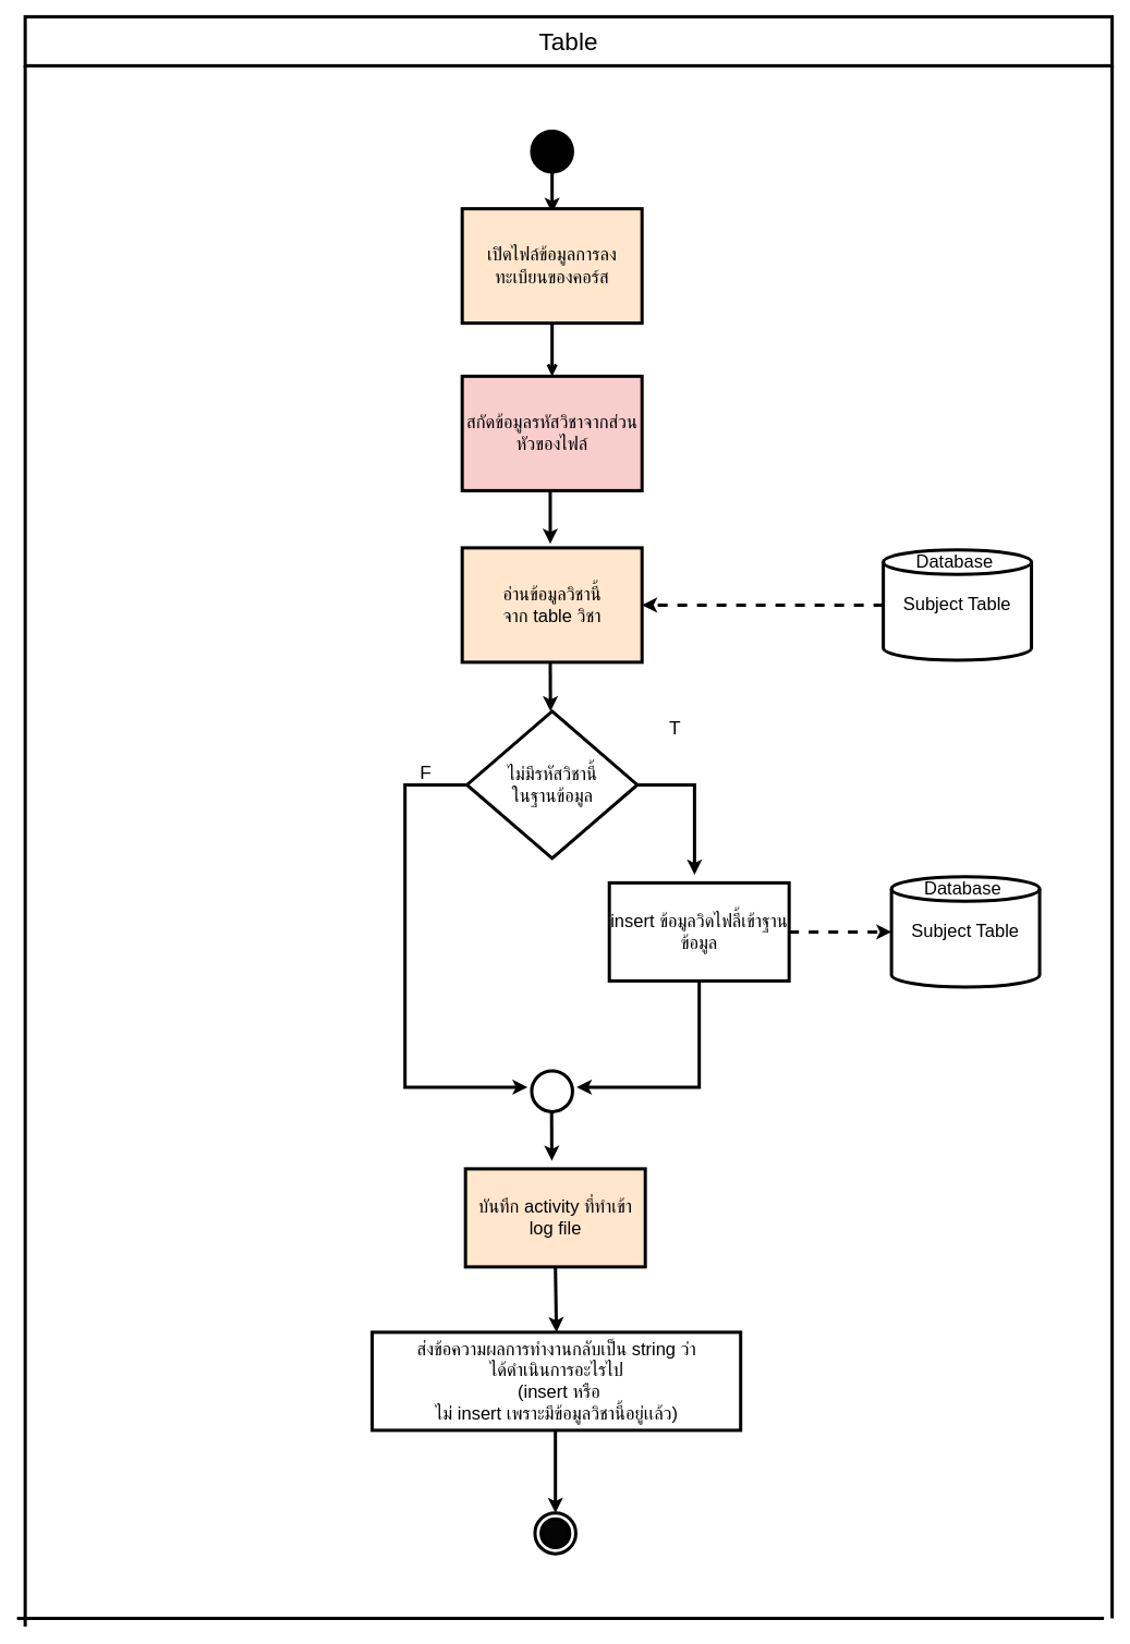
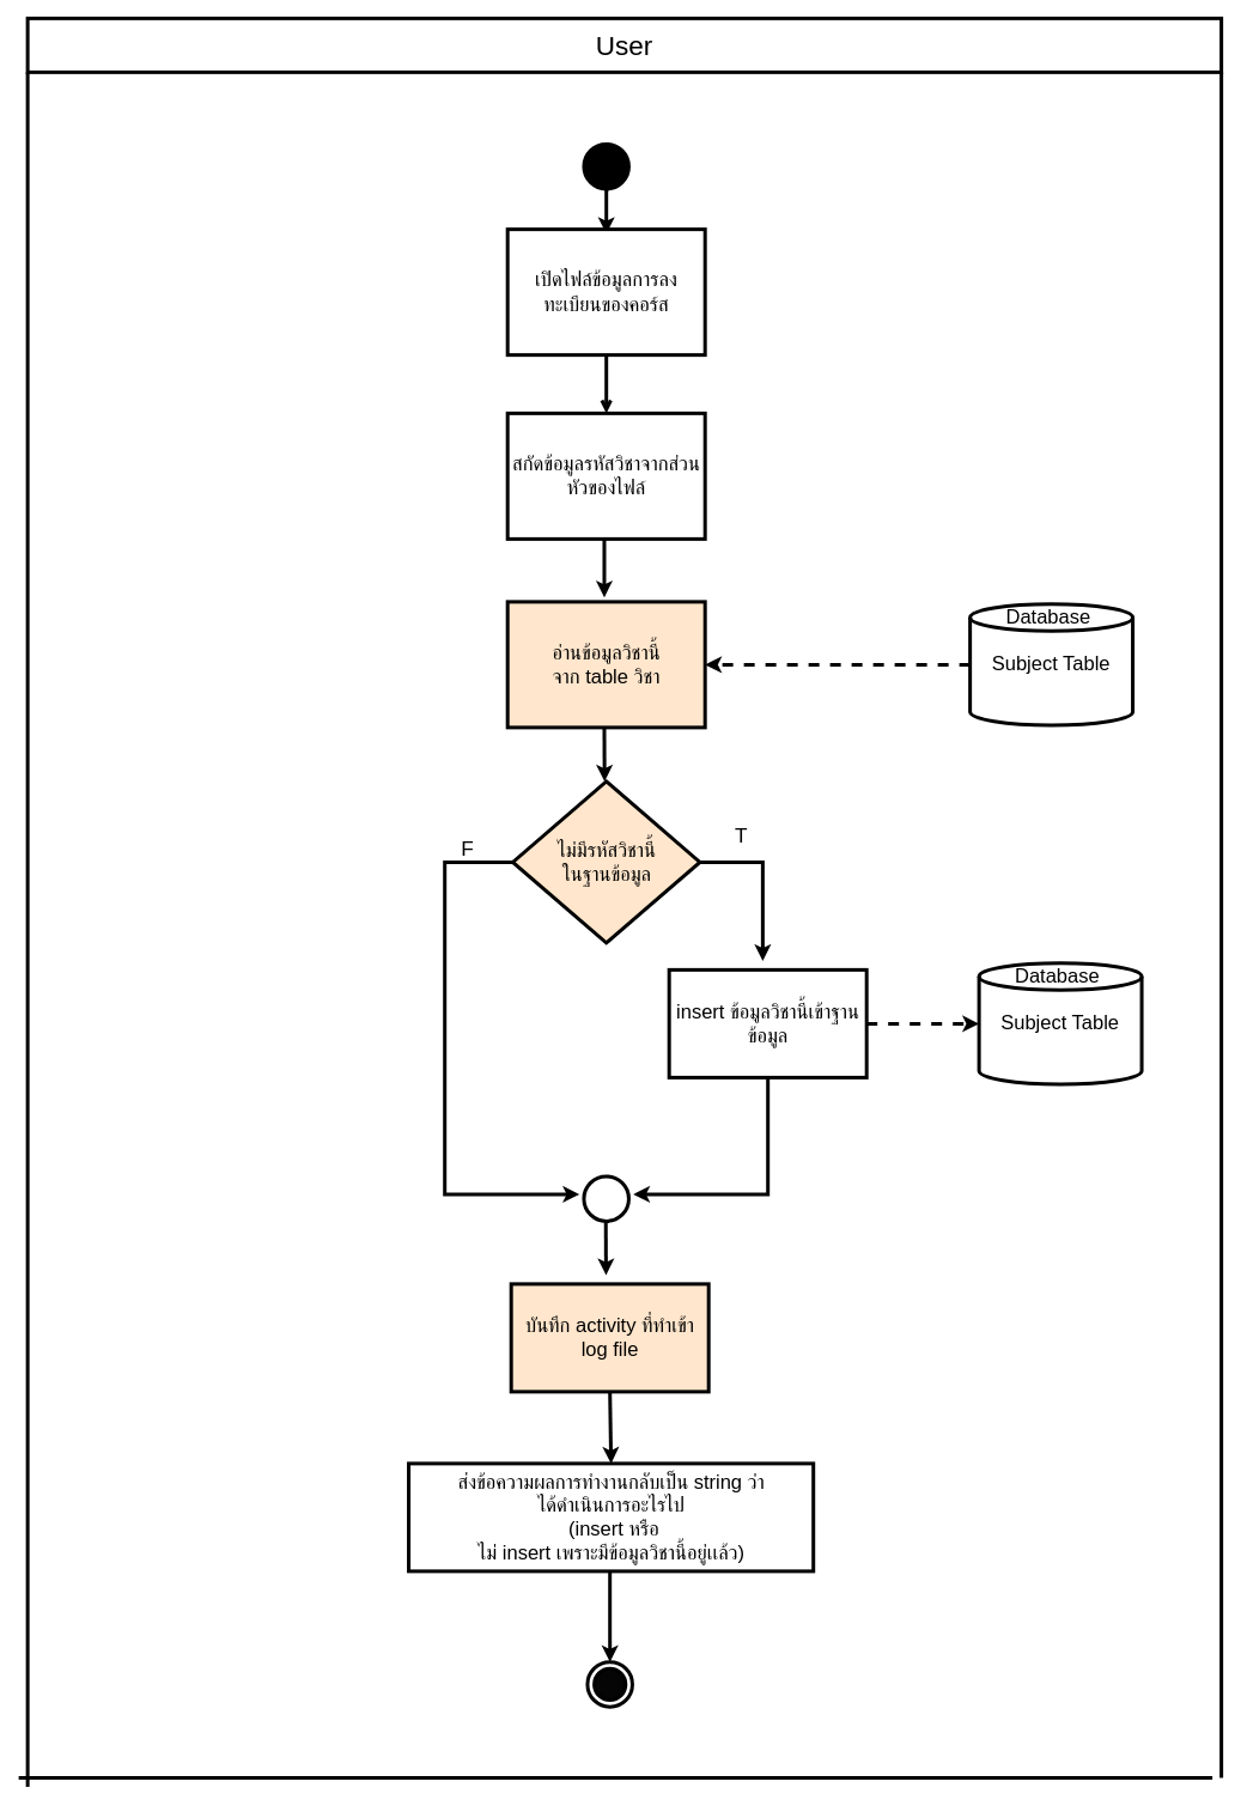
  <mxCell id="0" />
  <mxCell id="1" parent="0" />
- <mxCell id="2" value="&lt;font style=&quot;font-size: 30px;&quot;&gt;Table&lt;/font&gt;" style="rounded=0;whiteSpace=wrap;html=1;strokeWidth=4;" parent="1" vertex="1"><mxGeometry x="30" y="20" width="1330" height="60" as="geometry" /></mxCell>
+ <mxCell id="2" value="&lt;font style=&quot;font-size: 30px;&quot;&gt;User&lt;/font&gt;" style="rounded=0;whiteSpace=wrap;html=1;strokeWidth=4;" parent="1" vertex="1"><mxGeometry x="30" y="20" width="1330" height="60" as="geometry" /></mxCell>
  <mxCell id="3" value="" style="endArrow=none;html=1;rounded=0;entryX=0;entryY=1;entryDx=0;entryDy=0;strokeWidth=4;" parent="1" edge="1"><mxGeometry width="50" height="50" relative="1" as="geometry"><mxPoint x="30" y="1990" as="sourcePoint" /><mxPoint x="30" y="80" as="targetPoint" /></mxGeometry></mxCell>
  <mxCell id="4" value="" style="endArrow=none;html=1;rounded=0;entryX=0;entryY=1;entryDx=0;entryDy=0;strokeWidth=4;" parent="1" edge="1"><mxGeometry width="50" height="50" relative="1" as="geometry"><mxPoint x="1360" y="1980" as="sourcePoint" /><mxPoint x="1360" y="80" as="targetPoint" /></mxGeometry></mxCell>
  <mxCell id="5" value="" style="ellipse;whiteSpace=wrap;html=1;aspect=fixed;fillColor=#000000;strokeWidth=4;" parent="1" vertex="1"><mxGeometry x="649.75" y="160" width="50" height="50" as="geometry" /></mxCell>
  <mxCell id="6" value="" style="endArrow=classic;html=1;rounded=0;exitX=0.5;exitY=1;exitDx=0;exitDy=0;strokeWidth=4;" parent="1" source="5" edge="1"><mxGeometry width="50" height="50" relative="1" as="geometry"><mxPoint x="689.75" y="390" as="sourcePoint" /><mxPoint x="674.75" y="260" as="targetPoint" /></mxGeometry></mxCell>
  <mxCell id="7" value="" style="endArrow=open;html=1;rounded=0;exitX=0.5;exitY=1;exitDx=0;exitDy=0;entryX=0.5;entryY=0;entryDx=0;entryDy=0;strokeWidth=4;" parent="1" source="8" target="9" edge="1"><mxGeometry width="50" height="50" relative="1" as="geometry"><mxPoint x="754.75" y="430" as="sourcePoint" /><mxPoint x="774.75" y="520" as="targetPoint" /></mxGeometry></mxCell>
- <mxCell id="8" value="&lt;span style=&quot;font-size: 22px;&quot;&gt;เปิดไฟล์ข้อมูลการลงทะเบียนของคอร์ส&lt;/span&gt;" style="rounded=0;whiteSpace=wrap;html=1;strokeWidth=4;fillColor=#ffe6cc;" parent="1" vertex="1"><mxGeometry x="564.75" y="255" width="220" height="140" as="geometry" /></mxCell>
- <mxCell id="9" value="&lt;span style=&quot;font-size: 22px;&quot;&gt;สกัดข้อมูลรหัสวิชาจากส่วนหัวของไฟล์&lt;/span&gt;" style="rounded=0;whiteSpace=wrap;html=1;strokeWidth=4;fillColor=#f8cecc;" parent="1" vertex="1"><mxGeometry x="564.75" y="460" width="220" height="140" as="geometry" /></mxCell>
+ <mxCell id="8" value="&lt;span style=&quot;font-size: 22px;&quot;&gt;เปิดไฟล์ข้อมูลการลงทะเบียนของคอร์ส&lt;/span&gt;" style="rounded=0;whiteSpace=wrap;html=1;strokeWidth=4;" parent="1" vertex="1"><mxGeometry x="564.75" y="255" width="220" height="140" as="geometry" /></mxCell>
+ <mxCell id="9" value="&lt;span style=&quot;font-size: 22px;&quot;&gt;สกัดข้อมูลรหัสวิชาจากส่วนหัวของไฟล์&lt;/span&gt;" style="rounded=0;whiteSpace=wrap;html=1;strokeWidth=4;" parent="1" vertex="1"><mxGeometry x="564.75" y="460" width="220" height="140" as="geometry" /></mxCell>
  <mxCell id="10" value="&lt;span style=&quot;font-size: 22px;&quot;&gt;ส่งข้อความผลการทำงานกลับเป็น string ว่า&lt;br&gt;ได้ดำเนินการอะไรไป&lt;br&gt;&amp;nbsp;(insert หรือ&lt;br&gt;ไม่ insert เพราะมีข้อมูลวิชานี้อยู่เเล้ว)&lt;br&gt;&lt;/span&gt;" style="rounded=0;whiteSpace=wrap;html=1;strokeWidth=4;" parent="1" vertex="1"><mxGeometry x="454.56" y="1630" width="450.87" height="120" as="geometry" /></mxCell>
  <mxCell id="11" value="" style="endArrow=classic;html=1;rounded=0;exitX=0;exitY=0.5;exitDx=0;exitDy=0;strokeWidth=4;" parent="1" edge="1"><mxGeometry width="50" height="50" relative="1" as="geometry"><mxPoint x="570.5" y="960" as="sourcePoint" /><mxPoint x="644.75" y="1330" as="targetPoint" /><Array as="points"><mxPoint x="494.75" y="960" /><mxPoint x="494.75" y="1330" /></Array></mxGeometry></mxCell>
  <mxCell id="12" value="" style="endArrow=classic;html=1;rounded=0;exitX=1;exitY=0.5;exitDx=0;exitDy=0;strokeWidth=4;" parent="1" edge="1"><mxGeometry width="50" height="50" relative="1" as="geometry"><mxPoint x="779" y="960" as="sourcePoint" /><mxPoint x="849" y="1070" as="targetPoint" /><Array as="points"><mxPoint x="849" y="960" /></Array></mxGeometry></mxCell>
  <mxCell id="13" value="" style="endArrow=none;html=1;rounded=0;strokeWidth=4;" parent="1" edge="1"><mxGeometry width="50" height="50" relative="1" as="geometry"><mxPoint x="20" y="1980" as="sourcePoint" /><mxPoint x="1350" y="1980" as="targetPoint" /></mxGeometry></mxCell>
  <mxCell id="14" value="&lt;span style=&quot;font-size: 22px;&quot;&gt;อ่านข้อมูลวิชานี้&lt;br&gt;จาก table วิชา&lt;br&gt;&lt;/span&gt;" style="rounded=0;whiteSpace=wrap;html=1;strokeWidth=4;fillColor=#ffe6cc;" parent="1" vertex="1"><mxGeometry x="564.75" y="670" width="220" height="140" as="geometry" /></mxCell>
  <mxCell id="15" value="" style="endArrow=classic;html=1;rounded=0;entryX=1;entryY=0.5;entryDx=0;entryDy=0;dashed=1;exitX=0;exitY=0.5;exitDx=0;exitDy=0;exitPerimeter=0;strokeWidth=4;" parent="1" source="30" target="14" edge="1"><mxGeometry width="50" height="50" relative="1" as="geometry"><mxPoint x="930" y="780" as="sourcePoint" /><mxPoint x="956.75" y="740" as="targetPoint" /></mxGeometry></mxCell>
- <mxCell id="16" value="&lt;span style=&quot;font-size: 22px;&quot;&gt;insert ข้อมูลวิดไฟลี้เข้าฐานข้อมูล&lt;/span&gt;" style="rounded=0;whiteSpace=wrap;html=1;strokeWidth=4;" parent="1" vertex="1"><mxGeometry x="744.75" y="1080" width="220" height="120" as="geometry" /></mxCell>
- <mxCell id="17" value="&lt;font style=&quot;font-size: 22px;&quot;&gt;ไม่มีรหัสวิชานี้&lt;br&gt;ในฐานข้อมูล&lt;/font&gt;" style="rhombus;whiteSpace=wrap;html=1;strokeWidth=4;" parent="1" vertex="1"><mxGeometry x="570.5" y="870" width="208.5" height="180" as="geometry" /></mxCell>
+ <mxCell id="16" value="&lt;span style=&quot;font-size: 22px;&quot;&gt;insert ข้อมูลวิชานี้เข้าฐานข้อมูล&lt;/span&gt;" style="rounded=0;whiteSpace=wrap;html=1;strokeWidth=4;" parent="1" vertex="1"><mxGeometry x="744.75" y="1080" width="220" height="120" as="geometry" /></mxCell>
+ <mxCell id="17" value="&lt;font style=&quot;font-size: 22px;&quot;&gt;ไม่มีรหัสวิชานี้&lt;br&gt;ในฐานข้อมูล&lt;/font&gt;" style="rhombus;whiteSpace=wrap;html=1;strokeWidth=4;fillColor=#ffe6cc;" parent="1" vertex="1"><mxGeometry x="570.5" y="870" width="208.5" height="180" as="geometry" /></mxCell>
  <mxCell id="18" value="&lt;font style=&quot;font-size: 23px;&quot;&gt;F&lt;/font&gt;" style="text;html=1;align=center;verticalAlign=middle;resizable=0;points=[];autosize=1;strokeColor=none;fillColor=none;strokeWidth=4;" parent="1" vertex="1"><mxGeometry x="499.75" y="925" width="40" height="40" as="geometry" /></mxCell>
- <mxCell id="19" value="&lt;font style=&quot;font-size: 23px;&quot;&gt;T&lt;/font&gt;" style="text;html=1;align=center;verticalAlign=middle;resizable=0;points=[];autosize=1;strokeColor=none;fillColor=none;strokeWidth=4;" parent="1" vertex="1"><mxGeometry x="804.75" y="870" width="40" height="40" as="geometry" /></mxCell>
+ <mxCell id="19" value="&lt;font style=&quot;font-size: 23px;&quot;&gt;T&lt;/font&gt;" style="text;html=1;align=center;verticalAlign=middle;resizable=0;points=[];autosize=1;strokeColor=none;fillColor=none;strokeWidth=4;" parent="1" vertex="1"><mxGeometry x="804.75" y="910" width="40" height="40" as="geometry" /></mxCell>
  <mxCell id="20" value="&lt;font style=&quot;font-size: 22px;&quot;&gt;บันทึก activity ที่ทำเข้า&lt;br&gt;log file&lt;br&gt;&lt;/font&gt;" style="rounded=0;whiteSpace=wrap;html=1;strokeWidth=4;fillColor=#ffe6cc;" parent="1" vertex="1"><mxGeometry x="568.75" y="1430" width="220" height="120" as="geometry" /></mxCell>
  <mxCell id="21" value="" style="endArrow=classic;html=1;rounded=0;exitX=0.5;exitY=1;exitDx=0;exitDy=0;entryX=0.5;entryY=0;entryDx=0;entryDy=0;strokeWidth=4;" parent="1" edge="1"><mxGeometry width="50" height="50" relative="1" as="geometry"><mxPoint x="672.48" y="600" as="sourcePoint" /><mxPoint x="672.48" y="665" as="targetPoint" /></mxGeometry></mxCell>
  <mxCell id="22" value="" style="endArrow=classic;html=1;rounded=0;exitX=0.5;exitY=1;exitDx=0;exitDy=0;strokeWidth=4;" parent="1" edge="1"><mxGeometry width="50" height="50" relative="1" as="geometry"><mxPoint x="672.48" y="810" as="sourcePoint" /><mxPoint x="672.75" y="870" as="targetPoint" /></mxGeometry></mxCell>
  <mxCell id="23" value="" style="ellipse;whiteSpace=wrap;html=1;aspect=fixed;strokeWidth=4;" parent="1" vertex="1"><mxGeometry x="649.75" y="1310" width="50" height="50" as="geometry" /></mxCell>
  <mxCell id="24" value="" style="endArrow=classic;html=1;rounded=0;exitX=0.5;exitY=1;exitDx=0;exitDy=0;strokeWidth=4;" parent="1" source="16" edge="1"><mxGeometry width="50" height="50" relative="1" as="geometry"><mxPoint x="823.61" y="1250" as="sourcePoint" /><mxPoint x="704.75" y="1330" as="targetPoint" /><Array as="points"><mxPoint x="854.75" y="1330" /></Array></mxGeometry></mxCell>
  <mxCell id="25" value="" style="endArrow=classic;html=1;rounded=0;exitX=0.5;exitY=1;exitDx=0;exitDy=0;strokeWidth=4;" parent="1" edge="1"><mxGeometry width="50" height="50" relative="1" as="geometry"><mxPoint x="674.13" y="1360" as="sourcePoint" /><mxPoint x="674.4" y="1420" as="targetPoint" /></mxGeometry></mxCell>
  <mxCell id="26" value="" style="endArrow=classic;html=1;rounded=0;exitX=0.5;exitY=1;exitDx=0;exitDy=0;entryX=0.5;entryY=0;entryDx=0;entryDy=0;strokeWidth=4;" parent="1" source="20" target="10" edge="1"><mxGeometry width="50" height="50" relative="1" as="geometry"><mxPoint x="674.16" y="1560" as="sourcePoint" /><mxPoint x="674.43" y="1620" as="targetPoint" /></mxGeometry></mxCell>
  <mxCell id="27" value="" style="ellipse;whiteSpace=wrap;html=1;aspect=fixed;strokeWidth=4;" parent="1" vertex="1"><mxGeometry x="653.75" y="1851" width="50" height="50" as="geometry" /></mxCell>
  <mxCell id="28" value="" style="ellipse;whiteSpace=wrap;html=1;aspect=fixed;fillColor=#050505;strokeWidth=4;" parent="1" vertex="1"><mxGeometry x="661.25" y="1858.5" width="35" height="35" as="geometry" /></mxCell>
  <mxCell id="29" value="" style="endArrow=classic;html=1;rounded=0;exitX=0.5;exitY=1;exitDx=0;exitDy=0;entryX=0.5;entryY=0;entryDx=0;entryDy=0;strokeWidth=4;" parent="1" edge="1"><mxGeometry width="50" height="50" relative="1" as="geometry"><mxPoint x="678.75" y="1750" as="sourcePoint" /><mxPoint x="678.75" y="1851" as="targetPoint" /></mxGeometry></mxCell>
  <mxCell id="30" value="&lt;font style=&quot;font-size: 22px;&quot;&gt;&lt;font style=&quot;font-size: 22px;&quot;&gt;Database&amp;nbsp;&lt;br&gt;&lt;br&gt;Subject Table&lt;br&gt;&lt;br&gt;&lt;br style=&quot;border-color: var(--border-color);&quot;&gt;&lt;br&gt;&lt;/font&gt;&lt;/font&gt;" style="shape=cylinder3;whiteSpace=wrap;html=1;boundedLbl=1;backgroundOutline=1;size=15;strokeWidth=4;" parent="1" vertex="1"><mxGeometry x="1080" y="672.5" width="181.25" height="135" as="geometry" /></mxCell>
  <mxCell id="31" value="&lt;font style=&quot;font-size: 22px;&quot;&gt;&lt;font style=&quot;font-size: 22px;&quot;&gt;Database&amp;nbsp;&lt;br&gt;&lt;br&gt;Subject Table&lt;br&gt;&lt;br&gt;&lt;br style=&quot;border-color: var(--border-color);&quot;&gt;&lt;br&gt;&lt;/font&gt;&lt;/font&gt;" style="shape=cylinder3;whiteSpace=wrap;html=1;boundedLbl=1;backgroundOutline=1;size=15;strokeWidth=4;" parent="1" vertex="1"><mxGeometry x="1090" y="1072.5" width="181.25" height="135" as="geometry" /></mxCell>
  <mxCell id="32" value="" style="endArrow=classic;html=1;rounded=0;entryX=0;entryY=0.5;entryDx=0;entryDy=0;entryPerimeter=0;exitX=1;exitY=0.5;exitDx=0;exitDy=0;dashed=1;strokeWidth=4;" parent="1" source="16" target="31" edge="1"><mxGeometry width="50" height="50" relative="1" as="geometry"><mxPoint x="300" y="1060" as="sourcePoint" /><mxPoint x="350" y="1010" as="targetPoint" /></mxGeometry></mxCell>
